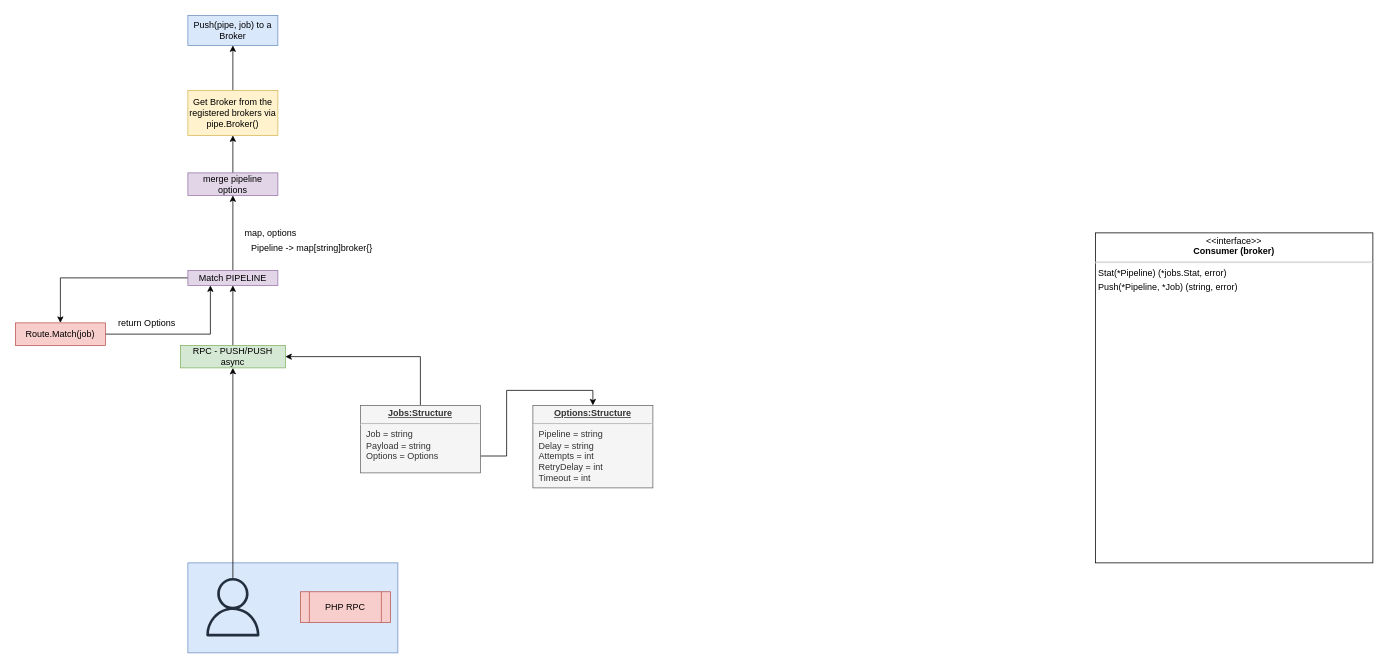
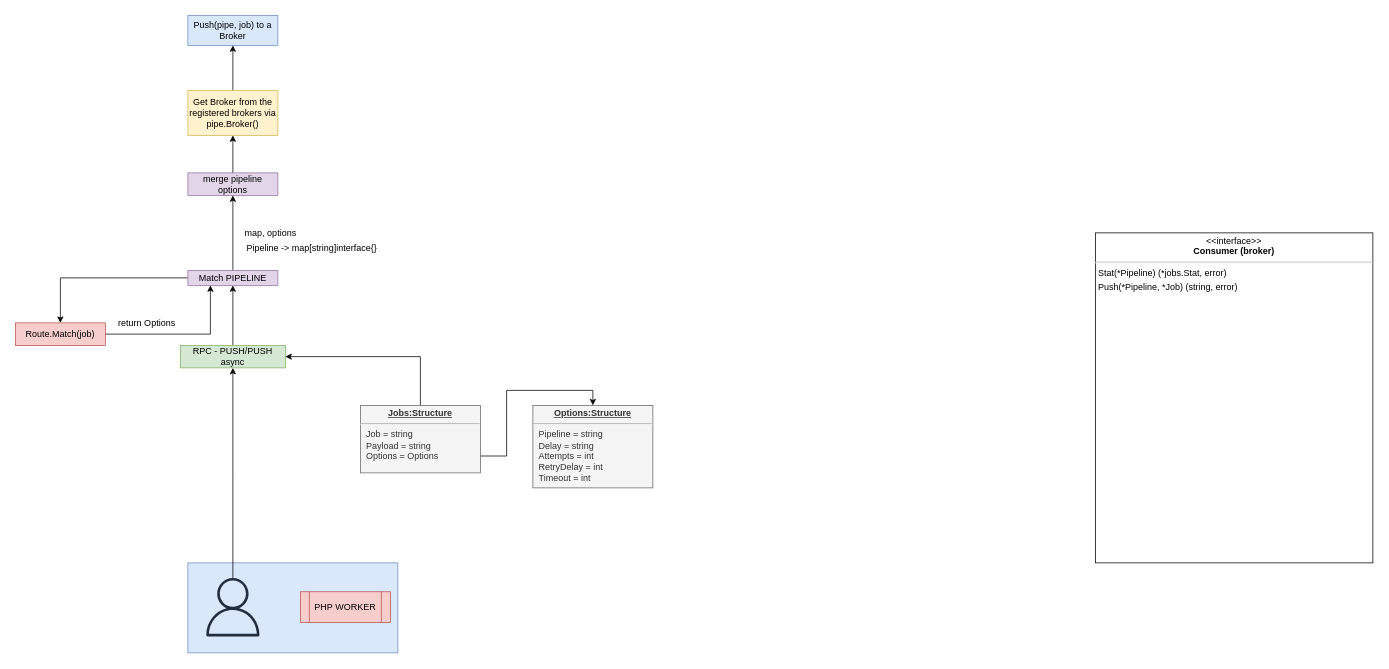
  <mxCell id="0" />
  <mxCell id="1" parent="0" />
  <mxCell id="2" value="" style="rounded=0;whiteSpace=wrap;html=1;fillColor=#dae8fc;strokeColor=#6c8ebf;" parent="1" vertex="1"><mxGeometry x="250" y="750" width="280" height="120" as="geometry" /></mxCell>
  <mxCell id="3" style="edgeStyle=orthogonalEdgeStyle;rounded=0;orthogonalLoop=1;jettySize=auto;html=1;entryX=0.5;entryY=1;entryDx=0;entryDy=0;" parent="1" source="23" target="5" edge="1"><mxGeometry relative="1" as="geometry"><mxPoint x="315" y="610" as="targetPoint" /><mxPoint x="310" y="630" as="sourcePoint" /><Array as="points" /></mxGeometry></mxCell>
  <mxCell id="4" style="edgeStyle=orthogonalEdgeStyle;rounded=0;orthogonalLoop=1;jettySize=auto;html=1;exitX=0.5;exitY=0;exitDx=0;exitDy=0;entryX=0.5;entryY=1;entryDx=0;entryDy=0;" parent="1" source="5" target="8" edge="1"><mxGeometry relative="1" as="geometry"><mxPoint x="310" y="400" as="targetPoint" /></mxGeometry></mxCell>
  <mxCell id="5" value="RPC - PUSH/PUSH async" style="rounded=0;whiteSpace=wrap;html=1;fillColor=#d5e8d4;strokeColor=#82b366;" parent="1" vertex="1"><mxGeometry x="240" y="460" width="140" height="30" as="geometry" /></mxCell>
  <mxCell id="6" style="edgeStyle=orthogonalEdgeStyle;rounded=0;orthogonalLoop=1;jettySize=auto;html=1;exitX=0;exitY=0.5;exitDx=0;exitDy=0;entryX=0.5;entryY=0;entryDx=0;entryDy=0;" parent="1" source="8" target="14" edge="1"><mxGeometry relative="1" as="geometry"><mxPoint x="140" y="420" as="targetPoint" /></mxGeometry></mxCell>
  <mxCell id="7" style="edgeStyle=orthogonalEdgeStyle;rounded=0;orthogonalLoop=1;jettySize=auto;html=1;exitX=0.5;exitY=0;exitDx=0;exitDy=0;entryX=0.5;entryY=1;entryDx=0;entryDy=0;" parent="1" source="8" target="19" edge="1"><mxGeometry relative="1" as="geometry"><mxPoint x="309.897" y="260" as="targetPoint" /></mxGeometry></mxCell>
  <mxCell id="8" value="Match PIPELINE" style="rounded=0;whiteSpace=wrap;html=1;fillColor=#e1d5e7;strokeColor=#9673a6;" parent="1" vertex="1"><mxGeometry x="250" y="360" width="120" height="20" as="geometry" /></mxCell>
  <mxCell id="9" style="edgeStyle=orthogonalEdgeStyle;rounded=0;orthogonalLoop=1;jettySize=auto;html=1;exitX=1;exitY=0.75;exitDx=0;exitDy=0;entryX=0.5;entryY=0;entryDx=0;entryDy=0;" parent="1" source="11" target="12" edge="1"><mxGeometry relative="1" as="geometry" /></mxCell>
  <mxCell id="10" style="edgeStyle=orthogonalEdgeStyle;rounded=0;orthogonalLoop=1;jettySize=auto;html=1;exitX=0.5;exitY=0;exitDx=0;exitDy=0;entryX=1;entryY=0.5;entryDx=0;entryDy=0;" parent="1" source="11" target="5" edge="1"><mxGeometry relative="1" as="geometry" /></mxCell>
  <mxCell id="11" value="&lt;p style=&quot;margin: 0px ; margin-top: 4px ; text-align: center ; text-decoration: underline&quot;&gt;&lt;b&gt;Jobs:Structure&lt;/b&gt;&lt;/p&gt;&lt;hr&gt;&lt;p style=&quot;margin: 0px ; margin-left: 8px&quot;&gt;Job = string&lt;br&gt;Payload = string&lt;br&gt;Options = Options&lt;/p&gt;" style="verticalAlign=top;align=left;overflow=fill;fontSize=12;fontFamily=Helvetica;html=1;fillColor=#f5f5f5;strokeColor=#666666;fontColor=#333333;" parent="1" vertex="1"><mxGeometry x="480" y="540" width="160" height="90" as="geometry" /></mxCell>
  <mxCell id="12" value="&lt;p style=&quot;margin: 0px ; margin-top: 4px ; text-align: center ; text-decoration: underline&quot;&gt;&lt;b&gt;Options:Structure&lt;/b&gt;&lt;/p&gt;&lt;hr&gt;&lt;p style=&quot;margin: 0px ; margin-left: 8px&quot;&gt;Pipeline = string&lt;br&gt;Delay = string&lt;br&gt;Attempts = int&lt;/p&gt;&lt;p style=&quot;margin: 0px ; margin-left: 8px&quot;&gt;RetryDelay = int&lt;br&gt;&lt;/p&gt;&lt;p style=&quot;margin: 0px ; margin-left: 8px&quot;&gt;Timeout = int&lt;br&gt;&lt;/p&gt;" style="verticalAlign=top;align=left;overflow=fill;fontSize=12;fontFamily=Helvetica;html=1;fillColor=#f5f5f5;strokeColor=#666666;fontColor=#333333;" parent="1" vertex="1"><mxGeometry x="710" y="540" width="160" height="110" as="geometry" /></mxCell>
  <mxCell id="13" style="edgeStyle=orthogonalEdgeStyle;rounded=0;orthogonalLoop=1;jettySize=auto;html=1;exitX=1;exitY=0.5;exitDx=0;exitDy=0;entryX=0.25;entryY=1;entryDx=0;entryDy=0;" parent="1" source="14" target="8" edge="1"><mxGeometry relative="1" as="geometry" /></mxCell>
  <mxCell id="14" value="Route.Match(job)" style="rounded=0;whiteSpace=wrap;html=1;fillColor=#f8cecc;strokeColor=#b85450;" parent="1" vertex="1"><mxGeometry x="20" y="430" width="120" height="30" as="geometry" /></mxCell>
  <mxCell id="15" value="return Options" style="text;html=1;align=center;verticalAlign=middle;resizable=0;points=[];autosize=1;strokeColor=none;" parent="1" vertex="1"><mxGeometry x="150" y="420" width="90" height="20" as="geometry" /></mxCell>
  <mxCell id="16" value="map, options" style="text;html=1;align=center;verticalAlign=middle;resizable=0;points=[];autosize=1;strokeColor=none;" parent="1" vertex="1"><mxGeometry x="320" y="300" width="80" height="20" as="geometry" /></mxCell>
- <mxCell id="17" value="Pipeline -&amp;gt; map[string]broker{}" style="text;html=1;align=center;verticalAlign=middle;resizable=0;points=[];autosize=1;strokeColor=none;" parent="1" vertex="1"><mxGeometry x="320" y="320" width="190" height="20" as="geometry" /></mxCell>
+ <mxCell id="17" value="Pipeline -&amp;gt; map[string]interface{}" style="text;html=1;align=center;verticalAlign=middle;resizable=0;points=[];autosize=1;strokeColor=none;" parent="1" vertex="1"><mxGeometry x="320" y="320" width="190" height="20" as="geometry" /></mxCell>
  <mxCell id="18" style="edgeStyle=orthogonalEdgeStyle;rounded=0;orthogonalLoop=1;jettySize=auto;html=1;exitX=0.5;exitY=0;exitDx=0;exitDy=0;entryX=0.5;entryY=1;entryDx=0;entryDy=0;" parent="1" source="19" target="21" edge="1"><mxGeometry relative="1" as="geometry"><mxPoint x="309.897" y="170" as="targetPoint" /></mxGeometry></mxCell>
  <mxCell id="19" value="merge pipeline options" style="rounded=0;whiteSpace=wrap;html=1;fillColor=#e1d5e7;strokeColor=#9673a6;" parent="1" vertex="1"><mxGeometry x="250" y="230" width="120" height="30" as="geometry" /></mxCell>
  <mxCell id="20" style="edgeStyle=orthogonalEdgeStyle;rounded=0;orthogonalLoop=1;jettySize=auto;html=1;exitX=0.5;exitY=0;exitDx=0;exitDy=0;entryX=0.5;entryY=1;entryDx=0;entryDy=0;" parent="1" source="21" target="22" edge="1"><mxGeometry relative="1" as="geometry"><mxPoint x="309.897" y="60" as="targetPoint" /></mxGeometry></mxCell>
  <mxCell id="21" value="Get Broker from the registered brokers via pipe.Broker()" style="rounded=0;whiteSpace=wrap;html=1;fillColor=#fff2cc;strokeColor=#d6b656;" parent="1" vertex="1"><mxGeometry x="250" y="120" width="120" height="60" as="geometry" /></mxCell>
  <mxCell id="22" value="Push(pipe, job) to a Broker" style="rounded=0;whiteSpace=wrap;html=1;fillColor=#dae8fc;strokeColor=#6c8ebf;" parent="1" vertex="1"><mxGeometry x="250" y="20" width="120" height="40" as="geometry" /></mxCell>
  <mxCell id="23" value="" style="outlineConnect=0;fontColor=#232F3E;gradientColor=none;fillColor=#232F3E;strokeColor=none;dashed=0;verticalLabelPosition=bottom;verticalAlign=top;align=center;html=1;fontSize=12;fontStyle=0;aspect=fixed;pointerEvents=1;shape=mxgraph.aws4.user;" parent="1" vertex="1"><mxGeometry x="271" y="770" width="78" height="78" as="geometry" /></mxCell>
- <mxCell id="24" value="PHP RPC" style="shape=process;whiteSpace=wrap;html=1;backgroundOutline=1;fillColor=#f8cecc;strokeColor=#b85450;" parent="1" vertex="1"><mxGeometry x="400" y="788.5" width="120" height="41" as="geometry" /></mxCell>
+ <mxCell id="24" value="PHP WORKER" style="shape=process;whiteSpace=wrap;html=1;backgroundOutline=1;fillColor=#f8cecc;strokeColor=#b85450;" parent="1" vertex="1"><mxGeometry x="400" y="788.5" width="120" height="41" as="geometry" /></mxCell>
  <mxCell id="25" value="&lt;p style=&quot;margin: 0px ; margin-top: 4px ; text-align: center&quot;&gt;&amp;lt;&amp;lt;interface&amp;gt;&amp;gt;&lt;br&gt;&lt;b&gt;Consumer (broker)&lt;/b&gt;&lt;/p&gt;&lt;hr&gt;&lt;p style=&quot;margin: 0px ; margin-top: 4px ; margin-left: 4px ; text-align: left&quot;&gt;Stat(*Pipeline) (*jobs.Stat, error)&lt;/p&gt;&lt;p style=&quot;margin: 0px ; margin-top: 4px ; margin-left: 4px ; text-align: left&quot;&gt;Push(*Pipeline, *Job) (string, error)&lt;/p&gt;" style="shape=rect;html=1;overflow=fill;whiteSpace=wrap;" vertex="1" parent="1"><mxGeometry x="1460" y="310" width="370" height="440" as="geometry" /></mxCell>
